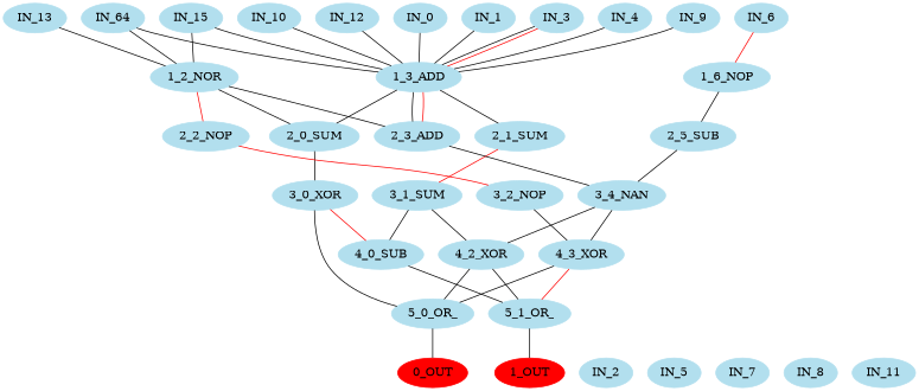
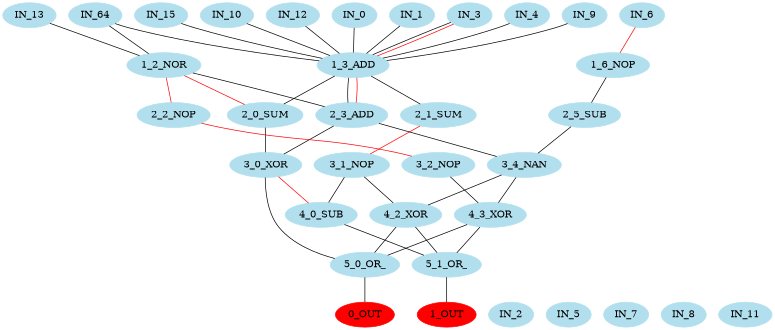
  digraph {
    ordering=out
    rankdir=BT
    node [color=lightblue2 style=filled]
    edge [dir=none]
    "1_2_NOR"
    "1_3_ADD"
    "1_6_NOP"
    "2_0_SUM"
    "2_1_SUM"
    "2_2_NOP"
    "2_3_ADD"
    "2_5_SUB"
    "3_0_XOR"
-   "3_1_NOP" [label="3_1_SUM"]
+   "3_1_NOP"
    "3_2_NOP"
    "3_4_NAN"
    "4_0_SUB"
    "4_2_XOR"
    "4_3_XOR"
    "5_0_OR_"
    "5_1_OR_"
    IN_13
    n19 [label=IN_64]
    IN_15
    IN_0
    IN_1
    IN_3
    IN_4
    IN_9
    IN_10
    IN_12
    IN_6
    IN_2
    IN_5
    IN_7
    IN_8
    IN_11
    "0_OUT" [color=red]
    "1_OUT" [color=red]
    subgraph sub_1 {
      rank=same
      "1_2_NOR"
      "1_3_ADD"
      "1_6_NOP"
    }
    subgraph sub_2 {
      rank=same
      "2_0_SUM"
      "2_1_SUM"
      "2_2_NOP"
      "2_3_ADD"
      "2_5_SUB"
    }
    subgraph sub_3 {
      rank=same
      "3_0_XOR"
      "3_1_NOP"
      "3_2_NOP"
      "3_4_NAN"
    }
    subgraph sub_4 {
      rank=same
      "4_0_SUB"
      "4_2_XOR"
      "4_3_XOR"
    }
    subgraph sub_5 {
      rank=same
      "5_0_OR_"
      "5_1_OR_"
    }
    "1_2_NOR" -> IN_13
    "1_2_NOR" -> n19
-   "1_2_NOR" -> IN_15
    "1_3_ADD" -> n19
    "1_3_ADD" -> IN_15
    "1_3_ADD" -> IN_0
    "1_3_ADD" -> IN_1
    "1_3_ADD" -> IN_3
    "1_3_ADD" -> IN_3 [color=red]
    "1_3_ADD" -> IN_4
    "1_3_ADD" -> IN_9
    "1_3_ADD" -> IN_10
    "1_3_ADD" -> IN_12
    "1_6_NOP" -> IN_6 [color=red]
-   "2_0_SUM" -> "1_2_NOR"
+   "2_0_SUM" -> "1_2_NOR" [color=red]
    "2_0_SUM" -> "1_3_ADD"
    "2_1_SUM" -> "1_3_ADD"
    "2_2_NOP" -> "1_2_NOR" [color=red]
    "2_3_ADD" -> "1_2_NOR"
    "2_3_ADD" -> "1_3_ADD"
    "2_3_ADD" -> "1_3_ADD" [color=red]
    "2_5_SUB" -> "1_6_NOP"
    "3_0_XOR" -> "2_0_SUM"
+   "3_0_XOR" -> "2_3_ADD"
    "3_1_NOP" -> "2_1_SUM" [color=red]
    "3_2_NOP" -> "2_2_NOP" [color=red]
    "3_4_NAN" -> "2_3_ADD"
    "3_4_NAN" -> "2_5_SUB"
    "4_0_SUB" -> "3_0_XOR" [color=red]
    "4_0_SUB" -> "3_1_NOP"
    "4_2_XOR" -> "3_1_NOP"
    "4_2_XOR" -> "3_4_NAN"
    "4_3_XOR" -> "3_2_NOP"
    "4_3_XOR" -> "3_4_NAN"
    "5_0_OR_" -> "3_0_XOR"
    "5_0_OR_" -> "4_2_XOR"
    "5_0_OR_" -> "4_3_XOR"
    "5_1_OR_" -> "4_0_SUB"
    "5_1_OR_" -> "4_2_XOR"
-   "5_1_OR_" -> "4_3_XOR" [color=red]
+   "5_1_OR_" -> "4_3_XOR"
    "0_OUT" -> "5_0_OR_"
    "1_OUT" -> "5_1_OR_"
  }
